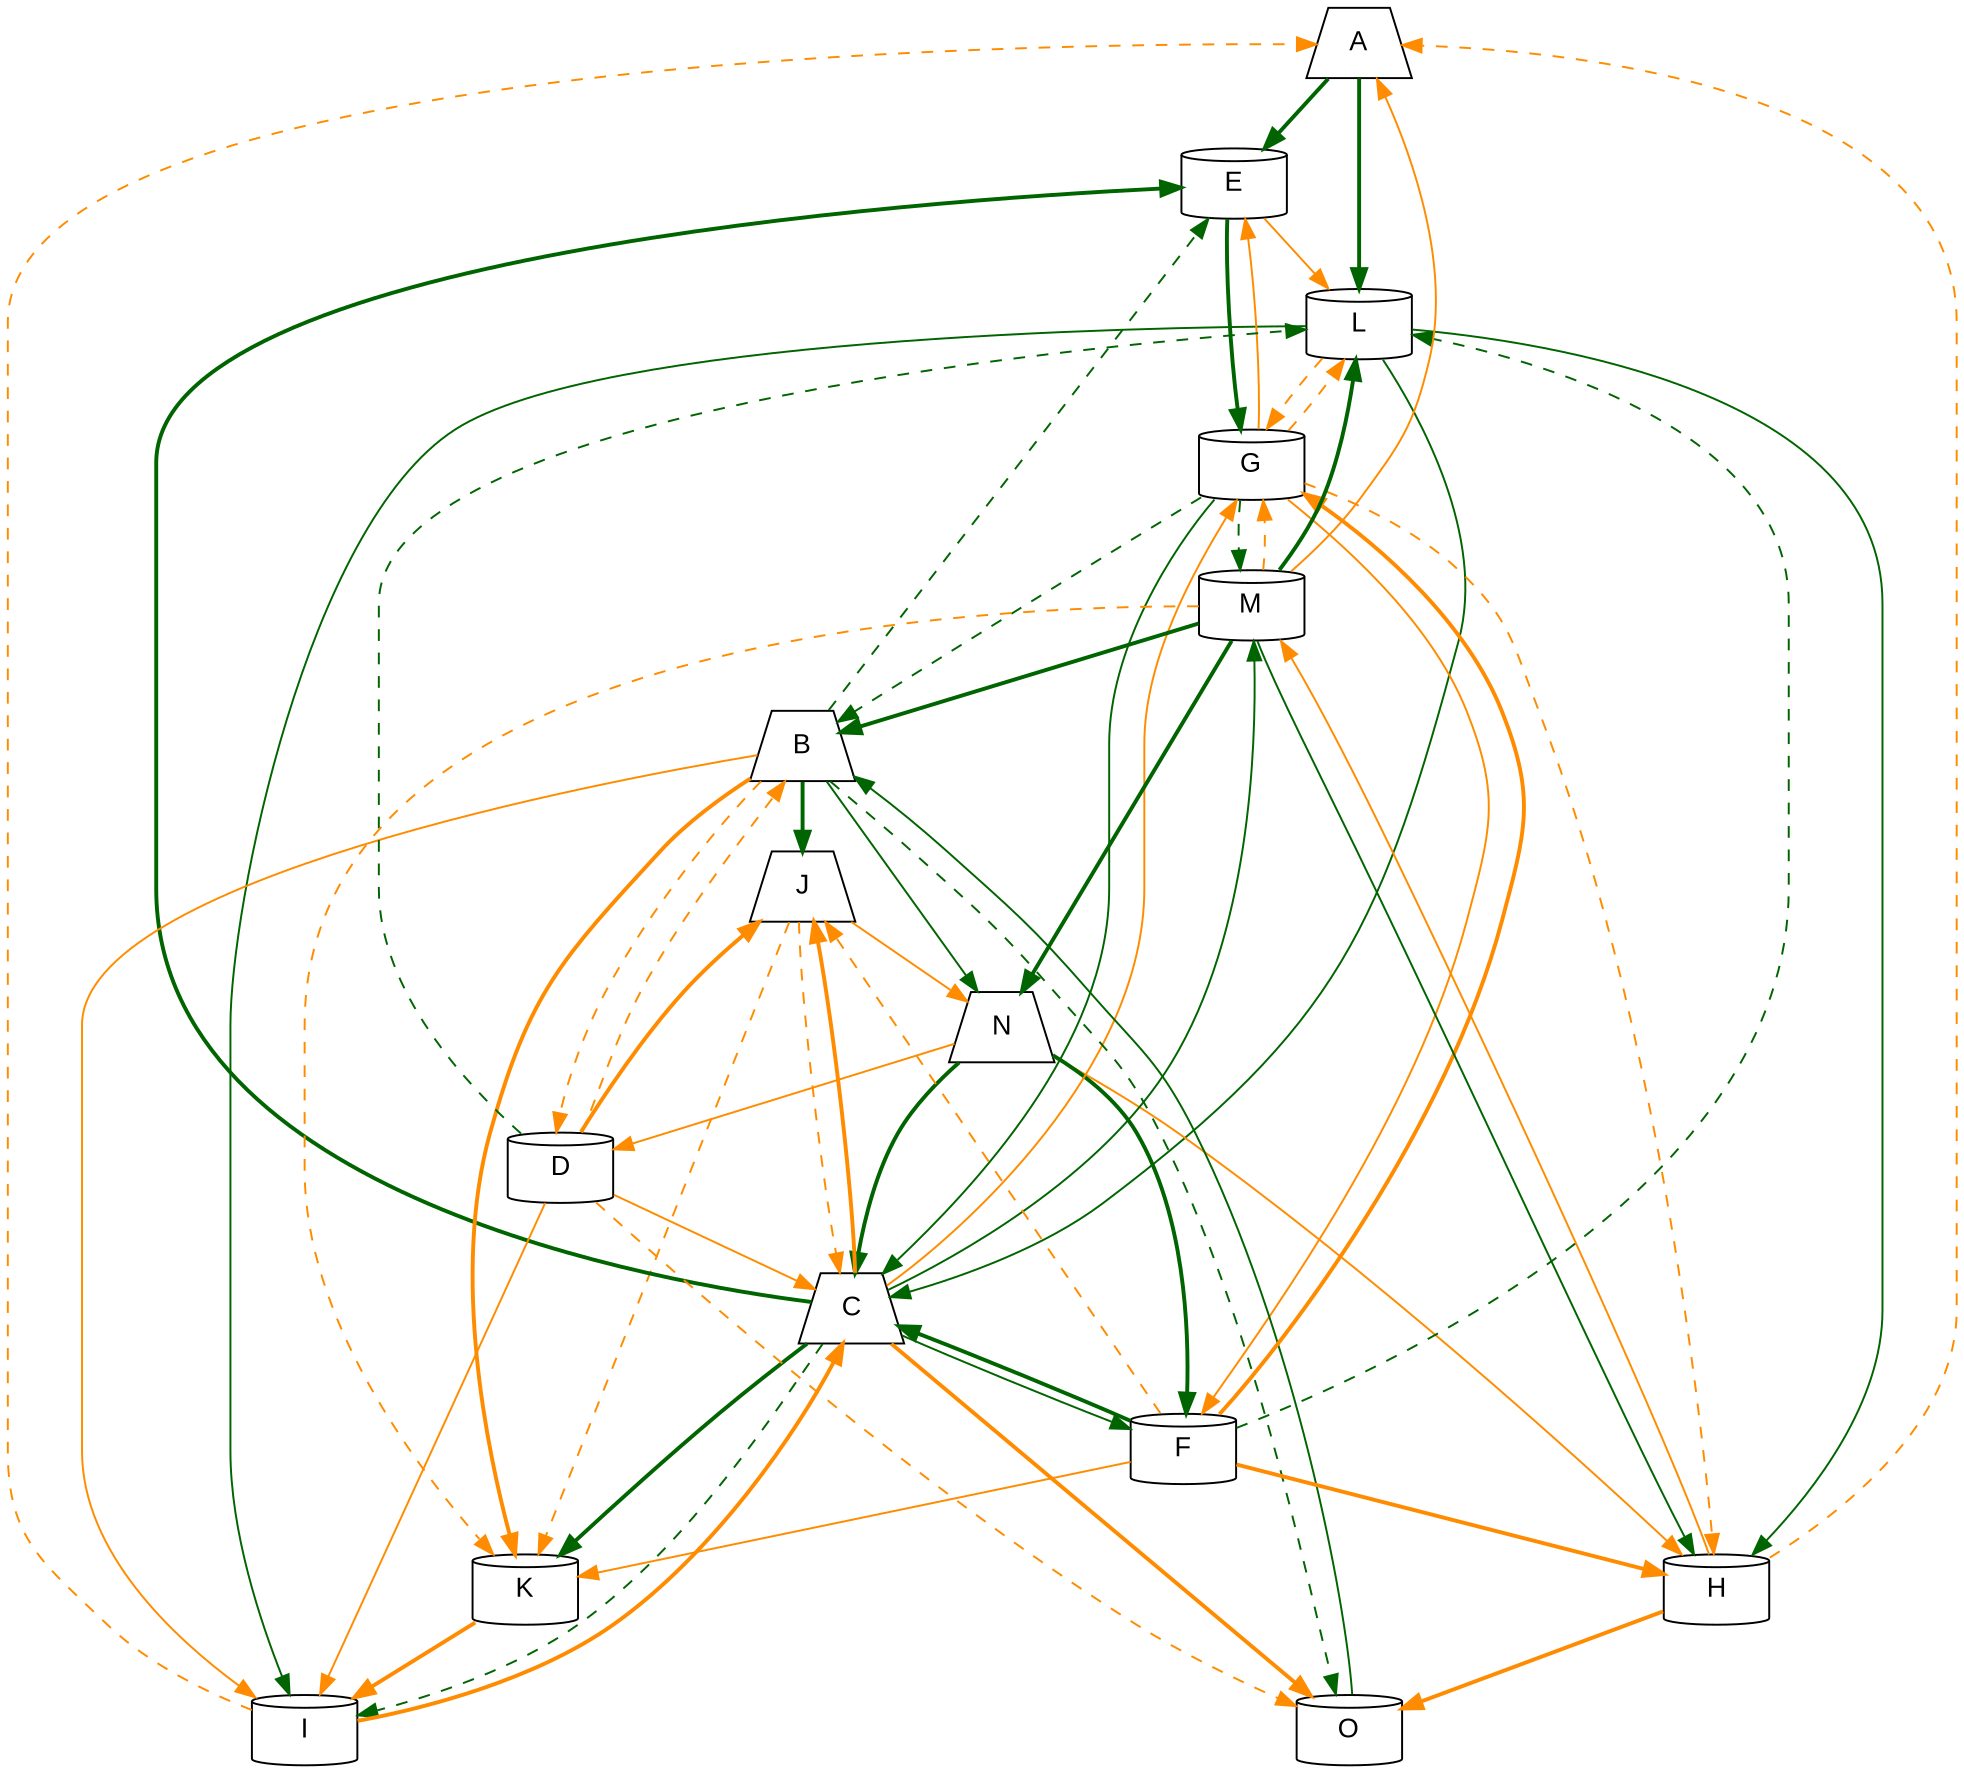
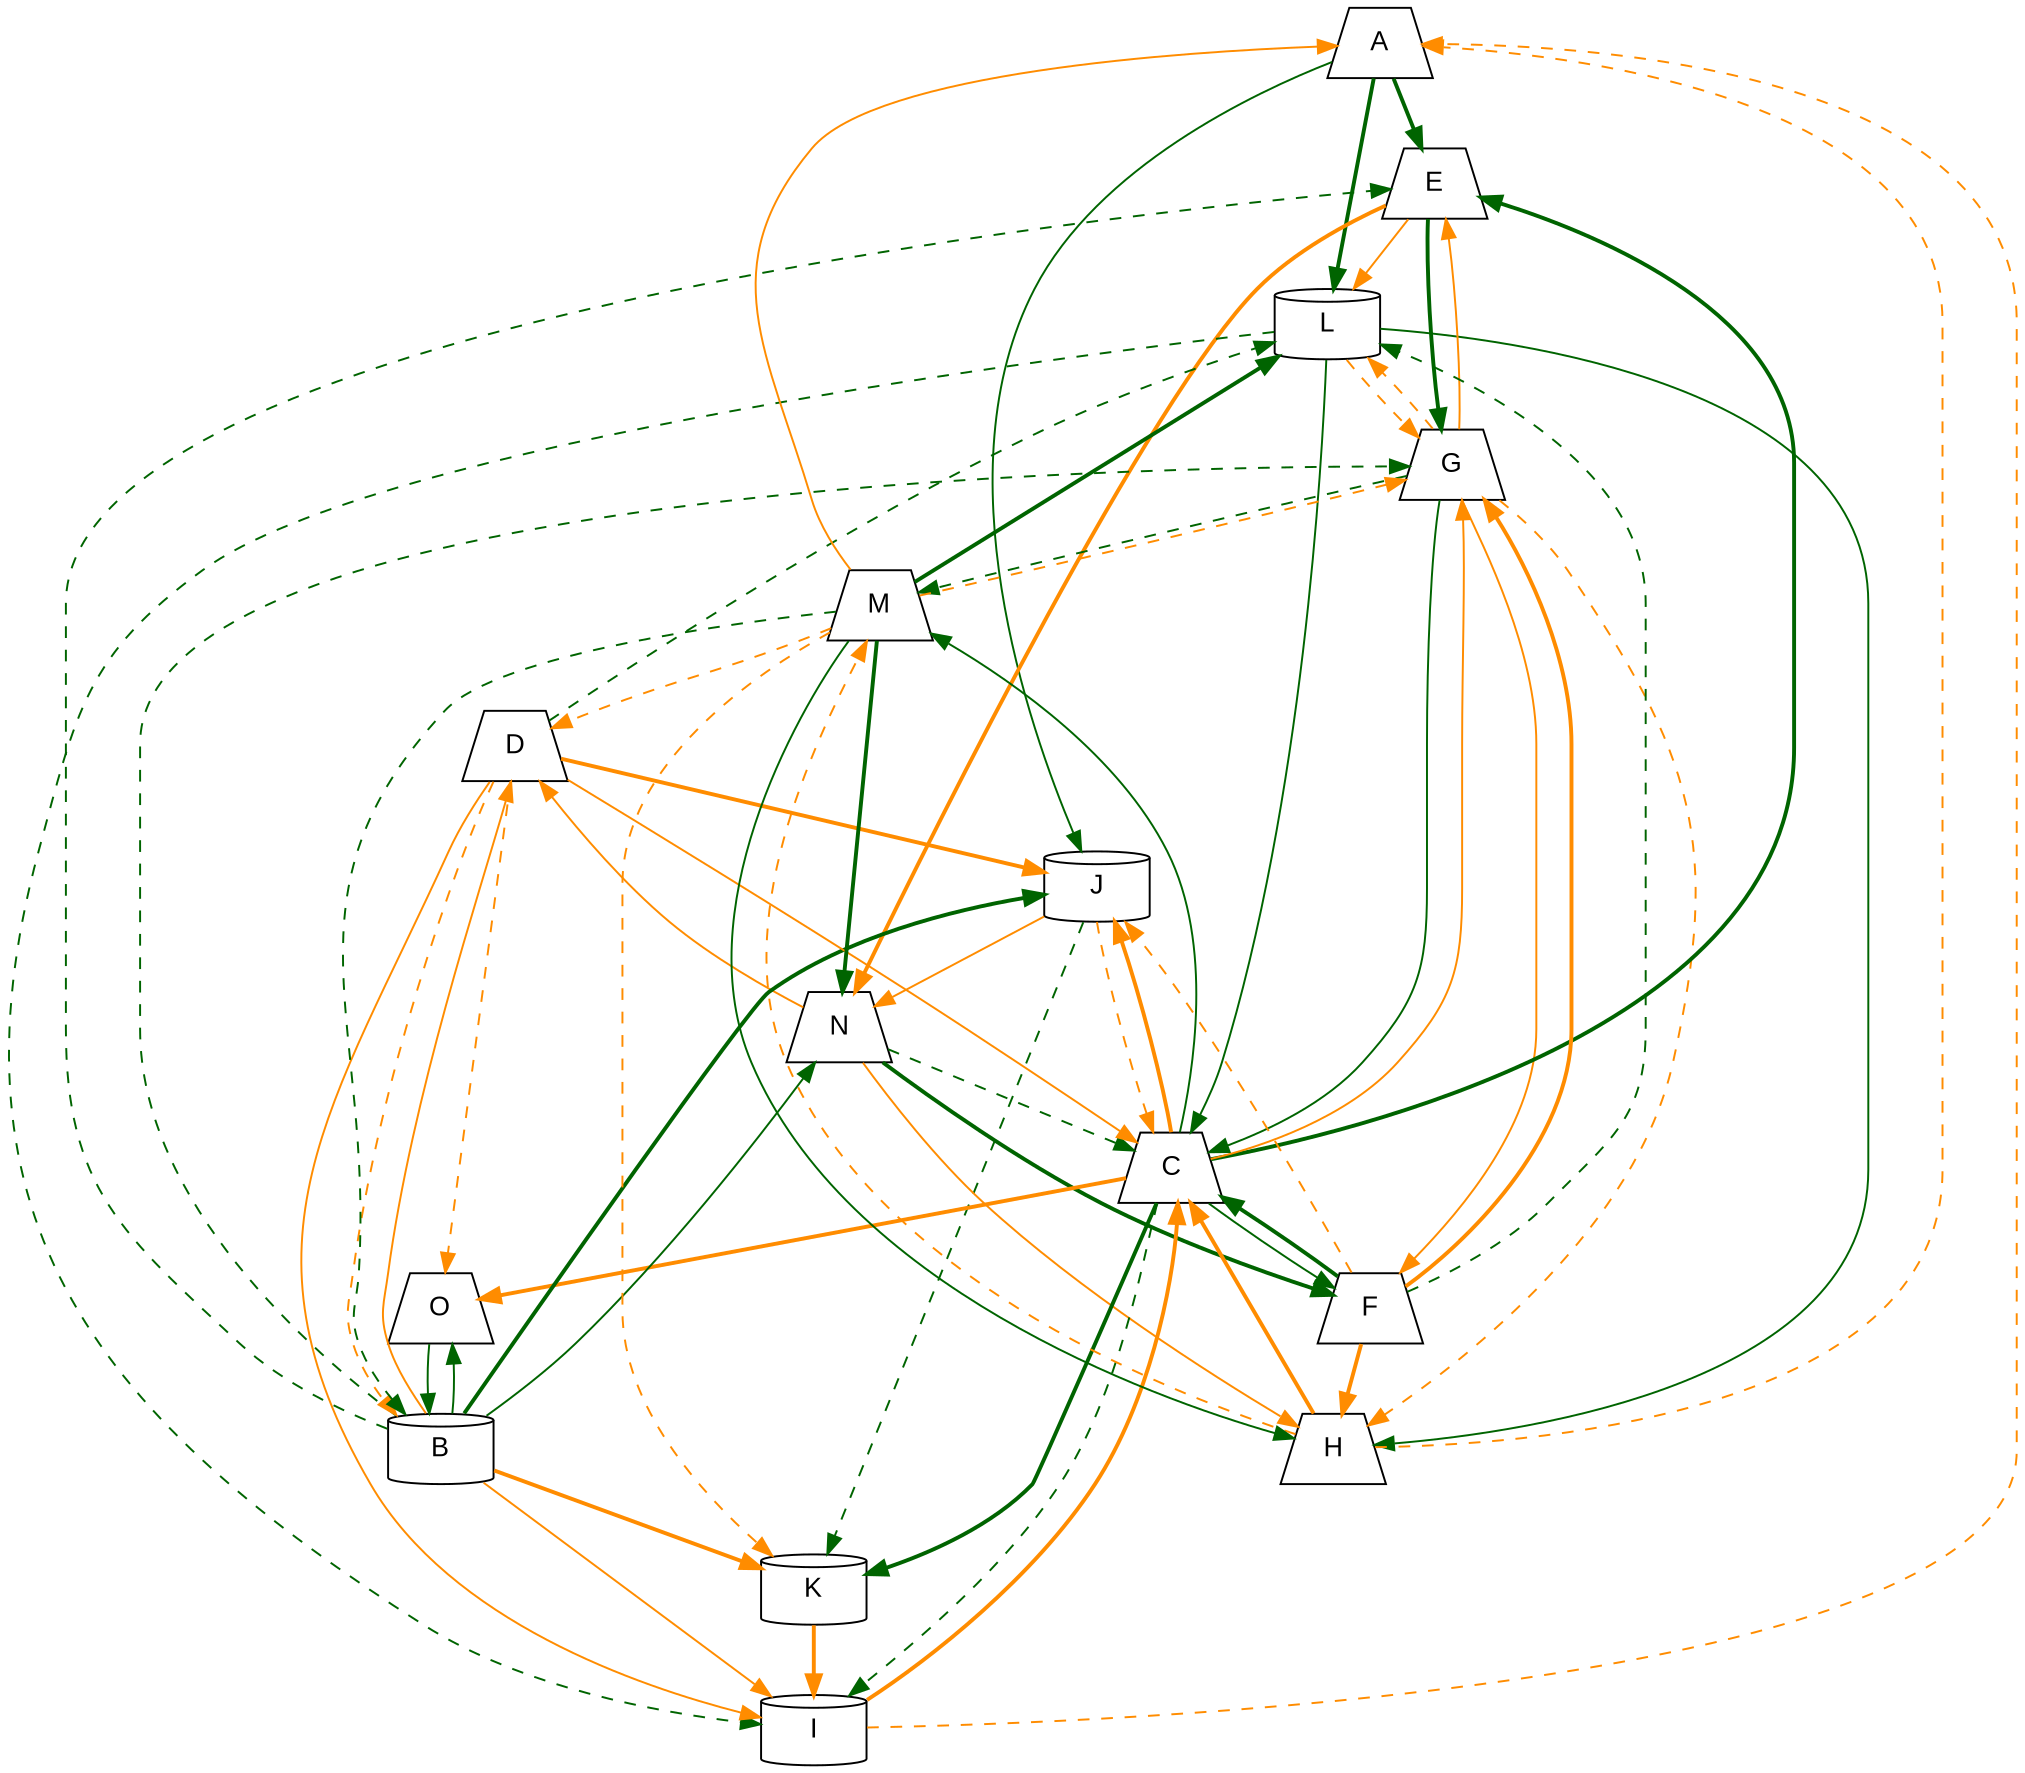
  strict digraph {
    fontname="Liberation Sans"
    node [fontname="Liberation Sans" shape=trapezium]
    edge [color=darkorange fontname="Liberation Sans" style=solid weight=1]
    A
-   E [shape=cylinder]
-   J
+   E
+   J [shape=cylinder]
    L [shape=cylinder]
    N
-   G [shape=cylinder]
+   G
    K [shape=cylinder]
    C
    I [shape=cylinder]
-   H [shape=cylinder]
-   B
-   D [shape=cylinder]
-   O [shape=cylinder]
-   F [shape=cylinder]
-   M [shape=cylinder]
+   H
+   B [shape=cylinder]
+   D
+   O
+   F
+   M
    A -> E [color=darkgreen style=bold]
+   A -> J [color=darkgreen]
    A -> L [color=darkgreen style=bold]
    E -> L
+   E -> N [style=bold]
    E -> G [color=darkgreen style=bold]
    J -> N
-   J -> K [style=dashed]
+   J -> K [color=darkgreen style=dashed]
    J -> C [style=dashed]
    L -> G [style=dashed]
    L -> C [color=darkgreen]
-   L -> I [color=darkgreen]
+   L -> I [color=darkgreen style=dashed]
    L -> H [color=darkgreen]
-   N -> C [color=darkgreen style=bold]
+   N -> C [color=darkgreen style=dashed]
    N -> H
    N -> D
    N -> F [color=darkgreen style=bold]
    G -> E
    G -> L [style=dashed]
    G -> C [color=darkgreen]
    G -> H [style=dashed]
-   G -> B [color=darkgreen style=dashed]
+   B -> G [color=darkgreen style=dashed]
    G -> F
    G -> M [color=darkgreen style=dashed]
    K -> I [style=bold]
    C -> E [color=darkgreen style=bold]
    C -> J [style=bold]
    C -> G
    C -> K [color=darkgreen style=bold]
    C -> I [color=darkgreen style=dashed]
    C -> O [style=bold]
    C -> F [color=darkgreen]
    C -> M [color=darkgreen]
    I -> A [style=dashed]
    I -> C [style=bold]
    H -> A [style=dashed]
-   H -> O [style=bold]
-   H -> M
+   H -> C [style=bold]
+   H -> M [style=dashed]
    B -> E [color=darkgreen style=dashed]
    B -> J [color=darkgreen style=bold]
    B -> N [color=darkgreen]
    B -> K [style=bold]
    B -> I
-   B -> D [style=dashed]
-   B -> O [color=darkgreen style=dashed]
+   B -> D
+   B -> O [color=darkgreen]
    D -> J [style=bold]
    D -> L [color=darkgreen style=dashed]
    D -> C
    D -> I
    D -> B [style=dashed]
    D -> O [style=dashed]
    O -> B [color=darkgreen]
    F -> J [style=dashed]
    F -> L [color=darkgreen style=dashed]
    F -> G [style=bold]
-   F -> K
    F -> C [color=darkgreen style=bold]
    F -> H [style=bold]
    M -> A
    M -> L [color=darkgreen style=bold]
    M -> N [color=darkgreen style=bold]
    M -> G [style=dashed]
    M -> K [style=dashed]
    M -> H [color=darkgreen]
-   M -> B [color=darkgreen style=bold]
+   M -> B [color=darkgreen style=dashed]
+   M -> D [style=dashed]
  }
